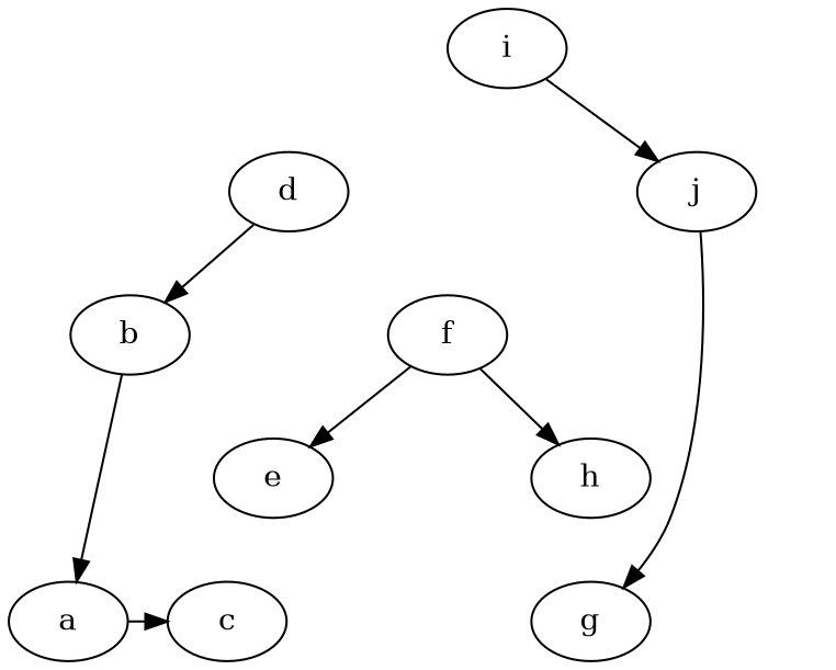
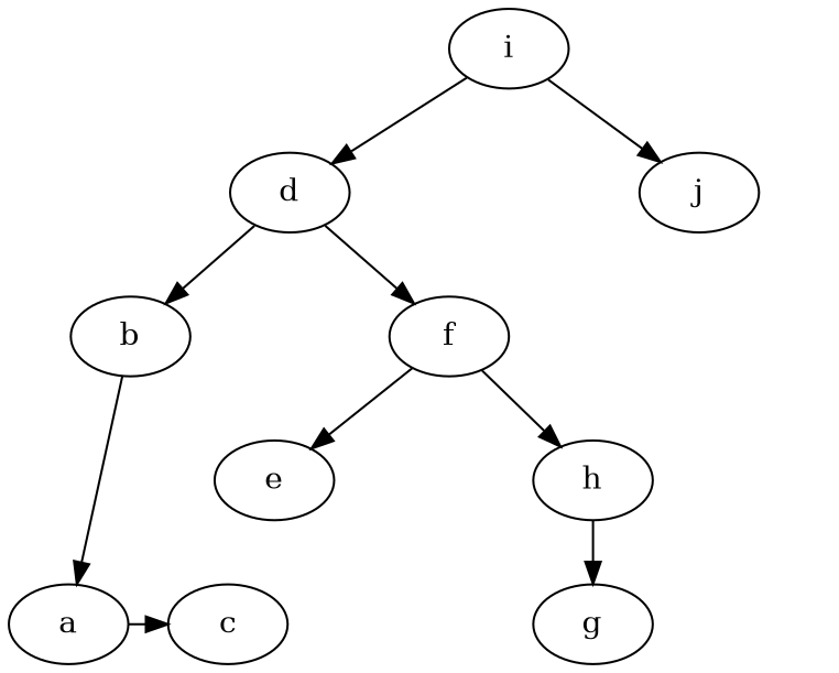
  strict digraph {
    pack=true
    packmode="node"
    ranksep=.4
    spline=true
    node [ordering=out]
    edge [weight=10]
    d
    D4 [shape=ellipse style=invis]
    j
    b
    D3 [shape=ellipse style=invis]
    f
    a
    D1 [shape=ellipse style=invis]
    c
    e
    D2 [shape=ellipse style=invis]
    h
    g
    DD1 [shape=ellipse style=invis]
    i
    subgraph sub_1 {
      rank=same
      d
      D4
      j
    }
    subgraph sub_2 {
      rank=same
      b
      D3
      f
    }
    subgraph sub_3 {
      rank=same
      a
      D1
      c
    }
    subgraph sub_4 {
      rank=same
      e
      D2
      h
    }
    subgraph sub_5 {
      rank=same
      D1
      g
      DD1
    }
    d -> b
    d -> D3 [style=invis weight=100]
+   d -> f
    b -> a
    b -> D1 [style=invis weight=100]
    f -> e
    f -> D2 [style=invis weight=100]
    f -> h
    a -> c
    h -> D1 [style=invis weight=100]
-   j -> g
+   h -> g
    h -> DD1 [style=invis]
+   i -> d
    i -> D4 [style=invis weight=100]
    i -> j
  }
